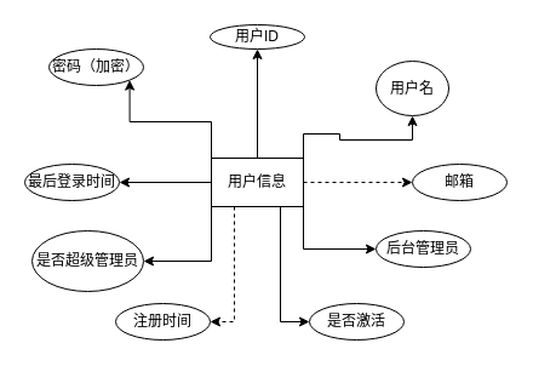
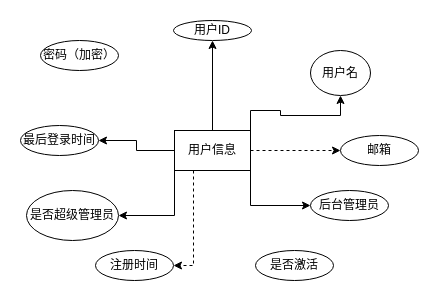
  <mxCell id="0" />
  <mxCell id="1" parent="0" />
  <mxCell id="2" style="edgeStyle=orthogonalEdgeStyle;rounded=0;orthogonalLoop=1;jettySize=auto;html=1;exitX=0.5;exitY=0;exitDx=0;exitDy=0;" edge="1" parent="1" source="11" target="12"><mxGeometry relative="1" as="geometry"><mxPoint x="212" y="70" as="targetPoint" /></mxGeometry></mxCell>
  <mxCell id="3" style="edgeStyle=orthogonalEdgeStyle;rounded=0;orthogonalLoop=1;jettySize=auto;html=1;exitX=1;exitY=0;exitDx=0;exitDy=0;" edge="1" parent="1" source="11" target="20"><mxGeometry relative="1" as="geometry" /></mxCell>
  <mxCell id="4" style="edgeStyle=orthogonalEdgeStyle;rounded=0;orthogonalLoop=1;jettySize=auto;html=1;exitX=1;exitY=0.5;exitDx=0;exitDy=0;dashed=1;" edge="1" parent="1" source="11" target="16"><mxGeometry relative="1" as="geometry" /></mxCell>
  <mxCell id="5" style="edgeStyle=orthogonalEdgeStyle;rounded=0;orthogonalLoop=1;jettySize=auto;html=1;exitX=0;exitY=0.5;exitDx=0;exitDy=0;" edge="1" parent="1" source="11" target="14"><mxGeometry relative="1" as="geometry" /></mxCell>
- <mxCell id="6" style="edgeStyle=orthogonalEdgeStyle;rounded=0;orthogonalLoop=1;jettySize=auto;html=1;exitX=0;exitY=0;exitDx=0;exitDy=0;entryX=1;entryY=1;entryDx=0;entryDy=0;" edge="1" parent="1" source="11" target="13"><mxGeometry relative="1" as="geometry" /></mxCell>
  <mxCell id="7" style="edgeStyle=orthogonalEdgeStyle;rounded=0;orthogonalLoop=1;jettySize=auto;html=1;exitX=1;exitY=1;exitDx=0;exitDy=0;entryX=0;entryY=0.5;entryDx=0;entryDy=0;" edge="1" parent="1" source="11" target="17"><mxGeometry relative="1" as="geometry" /></mxCell>
  <mxCell id="8" style="edgeStyle=orthogonalEdgeStyle;rounded=0;orthogonalLoop=1;jettySize=auto;html=1;exitX=0;exitY=1;exitDx=0;exitDy=0;entryX=1;entryY=0.5;entryDx=0;entryDy=0;" edge="1" parent="1" source="11" target="15"><mxGeometry relative="1" as="geometry" /></mxCell>
  <mxCell id="9" style="edgeStyle=orthogonalEdgeStyle;rounded=0;orthogonalLoop=1;jettySize=auto;html=1;exitX=0.25;exitY=1;exitDx=0;exitDy=0;entryX=1;entryY=0.5;entryDx=0;entryDy=0;dashed=1;" edge="1" parent="1" source="11" target="18"><mxGeometry relative="1" as="geometry" /></mxCell>
- <mxCell id="10" style="edgeStyle=orthogonalEdgeStyle;rounded=0;orthogonalLoop=1;jettySize=auto;html=1;exitX=0.75;exitY=1;exitDx=0;exitDy=0;entryX=0;entryY=0.5;entryDx=0;entryDy=0;" edge="1" parent="1" source="11" target="19"><mxGeometry relative="1" as="geometry" /></mxCell>
  <mxCell id="11" value="用户信息" style="rounded=0;whiteSpace=wrap;html=1;" vertex="1" parent="1"><mxGeometry x="174" y="130" width="76" height="40" as="geometry" /></mxCell>
  <mxCell id="12" value="用户ID" style="ellipse;whiteSpace=wrap;html=1;" vertex="1" parent="1"><mxGeometry x="173" y="20" width="78" height="20" as="geometry" /></mxCell>
  <mxCell id="13" value="密码（加密）" style="ellipse;whiteSpace=wrap;html=1;" vertex="1" parent="1"><mxGeometry x="40" y="40" width="78" height="30" as="geometry" /></mxCell>
- <mxCell id="14" value="最后登录时间" style="ellipse;whiteSpace=wrap;html=1;" vertex="1" parent="1"><mxGeometry x="20" y="135" width="78" height="30" as="geometry" /></mxCell>
+ <mxCell id="14" value="最后登录时间" style="ellipse;whiteSpace=wrap;html=1;" vertex="1" parent="1"><mxGeometry x="20" y="125" width="78" height="30" as="geometry" /></mxCell>
  <mxCell id="15" value="是否超级管理员" style="ellipse;whiteSpace=wrap;html=1;" vertex="1" parent="1"><mxGeometry x="26" y="190" width="92" height="50" as="geometry" /></mxCell>
  <mxCell id="16" value="邮箱" style="ellipse;whiteSpace=wrap;html=1;" vertex="1" parent="1"><mxGeometry x="340" y="135" width="78" height="30" as="geometry" /></mxCell>
  <mxCell id="17" value="后台管理员" style="ellipse;whiteSpace=wrap;html=1;" vertex="1" parent="1"><mxGeometry x="310" y="190" width="78" height="30" as="geometry" /></mxCell>
  <mxCell id="18" value="注册时间" style="ellipse;whiteSpace=wrap;html=1;" vertex="1" parent="1"><mxGeometry x="95" y="250" width="78" height="30" as="geometry" /></mxCell>
  <mxCell id="19" value="是否激活" style="ellipse;whiteSpace=wrap;html=1;" vertex="1" parent="1"><mxGeometry x="255" y="250" width="78" height="30" as="geometry" /></mxCell>
  <mxCell id="20" value="用户名" style="ellipse;whiteSpace=wrap;html=1;" vertex="1" parent="1"><mxGeometry x="310" y="50" width="60" height="45" as="geometry" /></mxCell>
